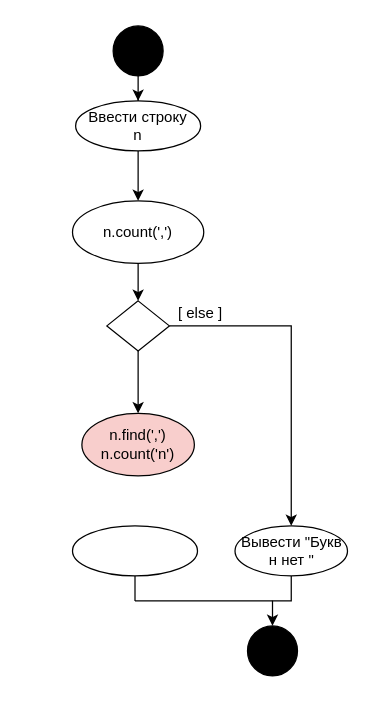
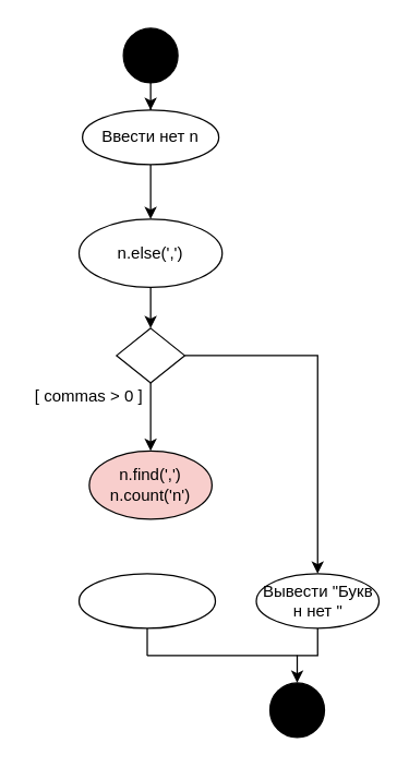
  <mxCell id="0" />
  <mxCell id="1" parent="0" />
  <mxCell id="2" value="" style="edgeStyle=orthogonalEdgeStyle;rounded=0;orthogonalLoop=1;jettySize=auto;html=1;" edge="1" parent="1" source="3" target="5"><mxGeometry relative="1" as="geometry" /></mxCell>
  <mxCell id="3" value="" style="ellipse;whiteSpace=wrap;html=1;aspect=fixed;strokeColor=#000000;fillColor=#000000;" vertex="1" parent="1"><mxGeometry x="90" y="20" width="40" height="40" as="geometry" /></mxCell>
  <mxCell id="4" value="" style="edgeStyle=orthogonalEdgeStyle;rounded=0;orthogonalLoop=1;jettySize=auto;html=1;" edge="1" parent="1" source="5" target="15"><mxGeometry relative="1" as="geometry" /></mxCell>
  <mxCell id="5" value="" style="ellipse;whiteSpace=wrap;html=1;fillColor=#FFFFFF;" vertex="1" parent="1"><mxGeometry x="60" y="80" width="100" height="40" as="geometry" /></mxCell>
- <mxCell id="6" value="Ввести строку n" style="text;html=1;strokeColor=none;fillColor=none;align=center;verticalAlign=middle;whiteSpace=wrap;rounded=0;" vertex="1" parent="1"><mxGeometry x="65" y="90" width="90" height="20" as="geometry" /></mxCell>
+ <mxCell id="6" value="Ввести нет n" style="text;html=1;strokeColor=none;fillColor=none;align=center;verticalAlign=middle;whiteSpace=wrap;rounded=0;" vertex="1" parent="1"><mxGeometry x="65" y="90" width="90" height="20" as="geometry" /></mxCell>
  <mxCell id="7" value="" style="edgeStyle=orthogonalEdgeStyle;rounded=0;orthogonalLoop=1;jettySize=auto;html=1;" edge="1" parent="1" source="9" target="12"><mxGeometry relative="1" as="geometry" /></mxCell>
  <mxCell id="8" value="" style="edgeStyle=orthogonalEdgeStyle;rounded=0;orthogonalLoop=1;jettySize=auto;html=1;" edge="1" parent="1" source="9" target="21"><mxGeometry relative="1" as="geometry" /></mxCell>
  <mxCell id="9" value="" style="rhombus;whiteSpace=wrap;html=1;strokeColor=#000000;fillColor=#FFFFFF;" vertex="1" parent="1"><mxGeometry x="85" y="240" width="50" height="40" as="geometry" /></mxCell>
  <mxCell id="10" value="" style="ellipse;whiteSpace=wrap;html=1;fillColor=#FFFFFF;" vertex="1" parent="1"><mxGeometry x="57.5" y="420" width="100" height="40" as="geometry" /></mxCell>
  <mxCell id="11" value="" style="edgeStyle=orthogonalEdgeStyle;rounded=0;orthogonalLoop=1;jettySize=auto;html=1;" edge="1" parent="1" source="12" target="13"><mxGeometry relative="1" as="geometry" /></mxCell>
  <mxCell id="12" value="" style="ellipse;whiteSpace=wrap;html=1;fillColor=#FFFFFF;" vertex="1" parent="1"><mxGeometry x="187.5" y="420" width="90" height="40" as="geometry" /></mxCell>
  <mxCell id="13" value="" style="ellipse;whiteSpace=wrap;html=1;aspect=fixed;strokeColor=#000000;fillColor=#000000;" vertex="1" parent="1"><mxGeometry x="197.5" y="500" width="40" height="40" as="geometry" /></mxCell>
  <mxCell id="14" value="" style="edgeStyle=orthogonalEdgeStyle;rounded=0;orthogonalLoop=1;jettySize=auto;html=1;" edge="1" parent="1" source="15" target="9"><mxGeometry relative="1" as="geometry" /></mxCell>
  <mxCell id="15" value="" style="ellipse;whiteSpace=wrap;html=1;fillColor=#FFFFFF;" vertex="1" parent="1"><mxGeometry x="57.5" y="160" width="105" height="50" as="geometry" /></mxCell>
- <mxCell id="16" value="n.count(',')" style="text;html=1;strokeColor=none;fillColor=none;align=center;verticalAlign=middle;whiteSpace=wrap;rounded=0;" vertex="1" parent="1"><mxGeometry x="70" y="175" width="80" height="20" as="geometry" /></mxCell>
+ <mxCell id="16" value="n.else(',')" style="text;html=1;strokeColor=none;fillColor=none;align=center;verticalAlign=middle;whiteSpace=wrap;rounded=0;" vertex="1" parent="1"><mxGeometry x="70" y="175" width="80" height="20" as="geometry" /></mxCell>
  <mxCell id="17" value="Вывести &quot;Букв н нет &quot;" style="text;html=1;strokeColor=none;fillColor=none;align=center;verticalAlign=middle;whiteSpace=wrap;rounded=0;" vertex="1" parent="1"><mxGeometry x="187.5" y="430" width="90" height="20" as="geometry" /></mxCell>
- <mxCell id="18" value="[ else ]" style="text;html=1;strokeColor=none;fillColor=none;align=center;verticalAlign=middle;whiteSpace=wrap;rounded=0;" vertex="1" parent="1"><mxGeometry x="140" y="240" width="40" height="20" as="geometry" /></mxCell>
  <mxCell id="19" value="" style="endArrow=none;html=1;exitX=0.5;exitY=1;exitDx=0;exitDy=0;" edge="1" parent="1" source="10"><mxGeometry width="50" height="50" relative="1" as="geometry"><mxPoint x="317.5" y="340" as="sourcePoint" /><mxPoint x="107.5" y="480" as="targetPoint" /><Array as="points" /></mxGeometry></mxCell>
  <mxCell id="20" value="" style="endArrow=none;html=1;" edge="1" parent="1"><mxGeometry width="50" height="50" relative="1" as="geometry"><mxPoint x="107.5" y="480" as="sourcePoint" /><mxPoint x="217.5" y="480" as="targetPoint" /></mxGeometry></mxCell>
  <mxCell id="21" value="&lt;div&gt;n.find(',')&lt;/div&gt;&lt;div&gt;n.count('n')&lt;br&gt;&lt;/div&gt;" style="ellipse;whiteSpace=wrap;html=1;fillColor=#f8cecc;" vertex="1" parent="1"><mxGeometry x="65" y="330" width="90" height="50" as="geometry" /></mxCell>
+ <mxCell id="22" value="[ commas &amp;gt; 0 ]" style="text;html=1;strokeColor=none;fillColor=none;align=center;verticalAlign=middle;whiteSpace=wrap;rounded=0;" vertex="1" parent="1"><mxGeometry x="20" y="280" width="90" height="20" as="geometry" /></mxCell>
